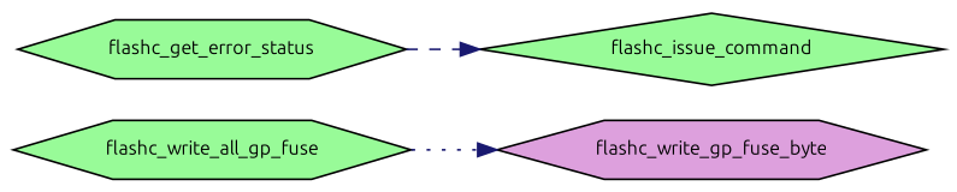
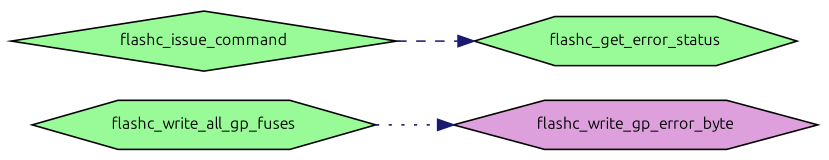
  digraph {
    fontname=Ubuntu
    rankdir=LR
    node [color=black fillcolor=palegreen fontname=Ubuntu fontsize=10 shape=hexagon style=filled]
    edge [color=midnightblue fontname=Ubuntu fontsize=10 labelfontname=FreeSans labelfontsize=10]
-   n1 [fontcolor=black height=0.2 label=flashc_write_all_gp_fuse width=0.4]
-   n2 [fillcolor=plum height=0.2 label=flashc_write_gp_fuse_byte width=0.4]
+   n1 [fontcolor=black height=0.2 label=flashc_write_all_gp_fuses width=0.4]
+   n2 [fillcolor=plum height=0.2 label=flashc_write_gp_error_byte width=0.4]
    n3 [height=0.2 label=flashc_issue_command shape=diamond width=0.4]
    n4 [height=0.2 label=flashc_get_error_status width=0.4]
    n1 -> n2 [style=dotted]
-   n4 -> n3 [style=dashed]
+   n3 -> n4 [style=dashed]
  }
